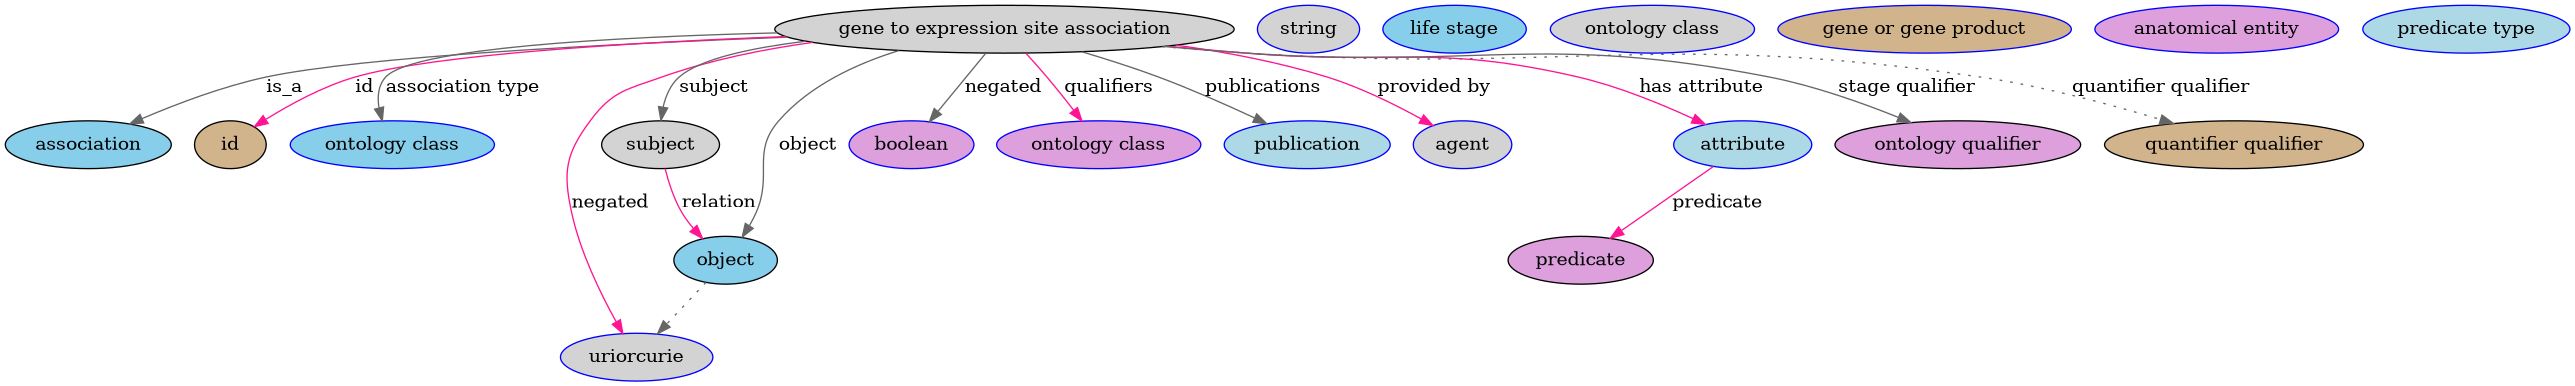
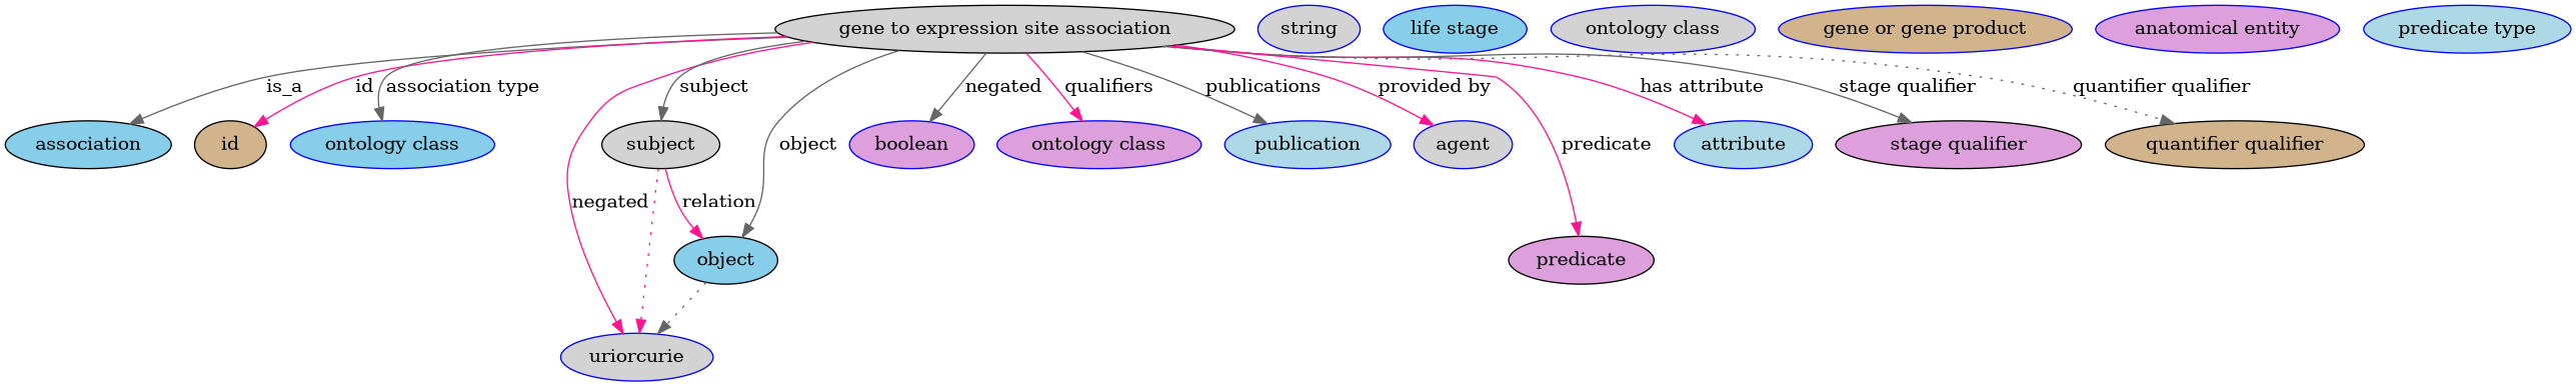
  digraph {
    node [fillcolor=lightgrey style=filled color=blue]
    edge [color=gray40 style=solid]
    n1 [height=0.5 label="gene to expression site association" width=3.683 color=""]
    association [fillcolor=skyblue height=0.5 width=1.3902 color=""]
    id [fillcolor=tan height=0.5 width=0.75 color=""]
    n4 [fillcolor=skyblue height=0.5 label="ontology class" width=1.7151]
    n5 [height=0.5 label=uriorcurie width=1.2638]
    n6 [fillcolor=plum height=0.5 label=boolean width=1.0652]
    n7 [fillcolor=plum height=0.5 label="ontology class" width=1.7151]
    n8 [fillcolor=lightblue height=0.5 label=publication width=1.3902]
    n9 [height=0.5 label=agent width=0.83048]
    n10 [fillcolor=lightblue height=0.5 label=attribute width=1.1193]
-   "stage qualifier" [fillcolor=plum height=0.5 width=1.6971 label="ontology qualifier" color=""]
+   "stage qualifier" [fillcolor=plum height=0.5 width=1.6971 color=""]
    "quantifier qualifier" [fillcolor=tan height=0.5 width=2.1484 color=""]
    subject [height=0.5 width=0.99297 color=""]
    object [fillcolor=skyblue height=0.5 width=0.9027 color=""]
    predicate [fillcolor=plum height=0.5 width=1.1916 color=""]
    n16 [height=0.5 label=string width=0.84854]
    n17 [fillcolor=skyblue height=0.5 label="life stage" width=1.1916]
    n18 [height=0.5 label="ontology class" width=1.7151]
    n19 [fillcolor=tan height=0.5 label="gene or gene product" width=2.3651]
    n20 [fillcolor=plum height=0.5 label="anatomical entity" width=2.004]
    n21 [fillcolor=lightblue height=0.5 label="predicate type" width=1.679]
    n1 -> association [label=is_a style=""]
    n1 -> id [color=deeppink label=id]
    n1 -> n4 [label="association type"]
    n1 -> n5 [color=deeppink label=negated]
    n1 -> n6 [label=negated]
    n1 -> n7 [color=deeppink label=qualifiers]
    n1 -> n8 [label=publications]
    n1 -> n9 [color=deeppink label="provided by"]
    n1 -> n10 [color=deeppink label="has attribute"]
    n1 -> "stage qualifier" [label="stage qualifier"]
    n1 -> "quantifier qualifier" [label="quantifier qualifier" style=dotted]
    n1 -> subject [label=subject]
    n1 -> object [label=object]
-   n10 -> predicate [color=deeppink label=predicate]
+   n1 -> predicate [color=deeppink label=predicate]
+   subject -> n5 [color=deeppink style=dotted]
    subject -> object [color=deeppink label=relation style=""]
    object -> n5 [style=dotted]
  }
